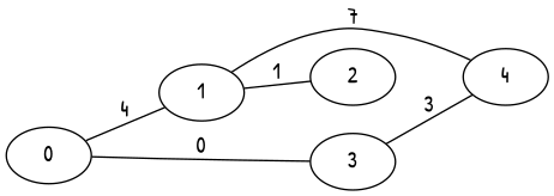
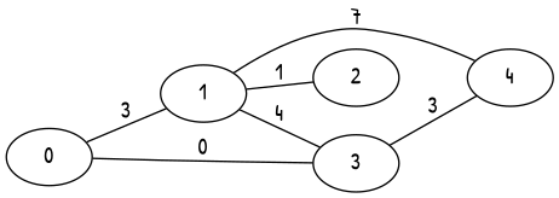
  graph {
    fontname="Patrick Hand"
    rankdir=LR
    node [fontname="Patrick Hand"]
    edge [fontname="Patrick Hand"]
    1
    2
    3
    4
    0
    1 -- 2 [label=1]
+   1 -- 3 [label=4]
    1 -- 4 [label=7]
    3 -- 4 [label=3]
-   0 -- 1 [label=4]
+   0 -- 1 [label=3]
    0 -- 3 [label=0]
  }
